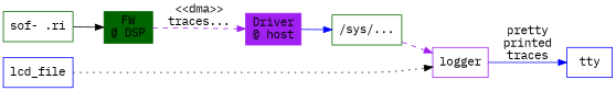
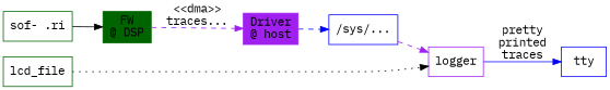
  digraph {
    fontname="IBM Plex Mono"
    rankdir=LR
    node [color=darkgreen fontname="IBM Plex Mono" shape=record]
    edge [color=black fontname="IBM Plex Mono" style=dashed]
    n1 [label="sof- .ri"]
-   lcd_file [color=blue]
+   lcd_file
    n3 [label="FW\n@ DSP " style=filled]
    logger [color=purple]
    n5 [color=purple label="Driver\n@ host" style=filled]
    tty [color=blue]
-   n7 [label="/sys/..."]
+   n7 [color=blue label="/sys/..."]
    subgraph sub_1 {
      rank=same
      n1
      lcd_file
    }
    n1 -> n3 [style=""]
    lcd_file -> logger [style=dotted]
    n3 -> n5 [color=purple label="<<dma>>\ntraces..."]
    logger -> tty [color=blue label="pretty\nprinted\ntraces" style=""]
-   n5 -> n7 [color=blue style=solid]
+   n5 -> n7 [color=blue]
    n7 -> logger [color=purple]
  }
